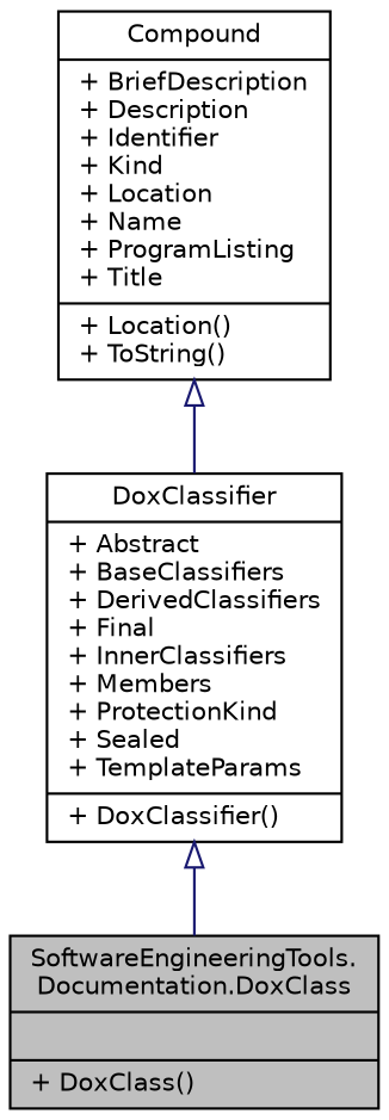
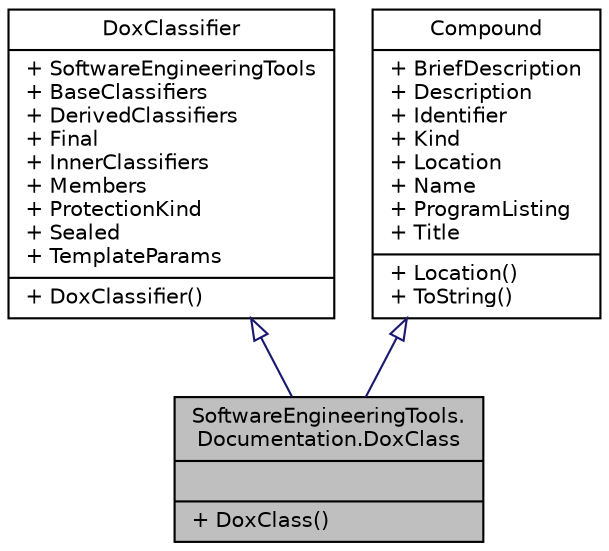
  digraph {
    node [color=black fillcolor=white fontname=Helvetica fontsize=10 shape=record style=filled]
    edge [arrowtail=onormal color=midnightblue dir=back fontname=Helvetica fontsize=10 labelfontname=Helvetica labelfontsize=10 style=solid]
    n1 [fillcolor=grey75 fontcolor=black height=0.2 label="{SoftwareEngineeringTools.\lDocumentation.DoxClass\n||+ DoxClass()\l}" width=0.4]
-   n2 [height=0.2 label="{DoxClassifier\n|+ Abstract\l+ BaseClassifiers\l+ DerivedClassifiers\l+ Final\l+ InnerClassifiers\l+ Members\l+ ProtectionKind\l+ Sealed\l+ TemplateParams\l|+ DoxClassifier()\l}" width=0.4]
+   n2 [height=0.2 label="{DoxClassifier\n|+ SoftwareEngineeringTools\l+ BaseClassifiers\l+ DerivedClassifiers\l+ Final\l+ InnerClassifiers\l+ Members\l+ ProtectionKind\l+ Sealed\l+ TemplateParams\l|+ DoxClassifier()\l}" width=0.4]
    n3 [height=0.2 label="{Compound\n|+ BriefDescription\l+ Description\l+ Identifier\l+ Kind\l+ Location\l+ Name\l+ ProgramListing\l+ Title\l|+ Location()\l+ ToString()\l}" width=0.4]
    n2 -> n1
-   n3 -> n2
+   n3 -> n1
  }
